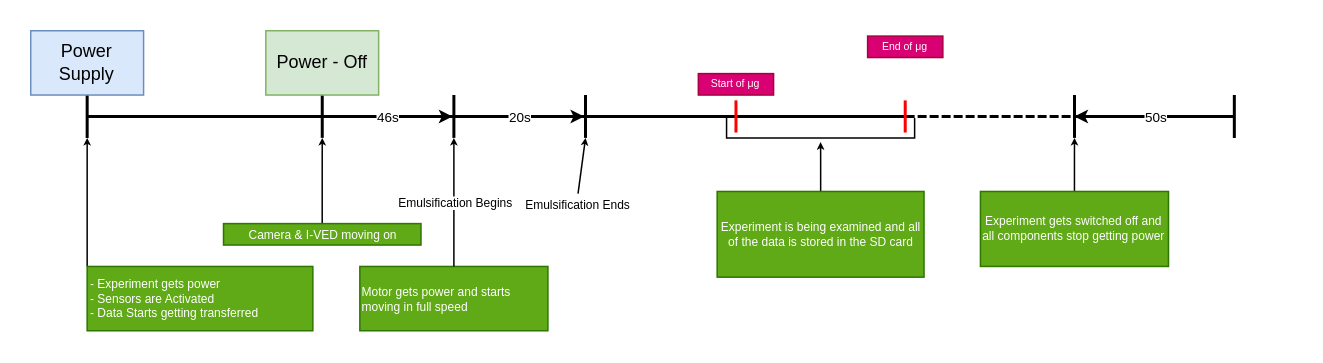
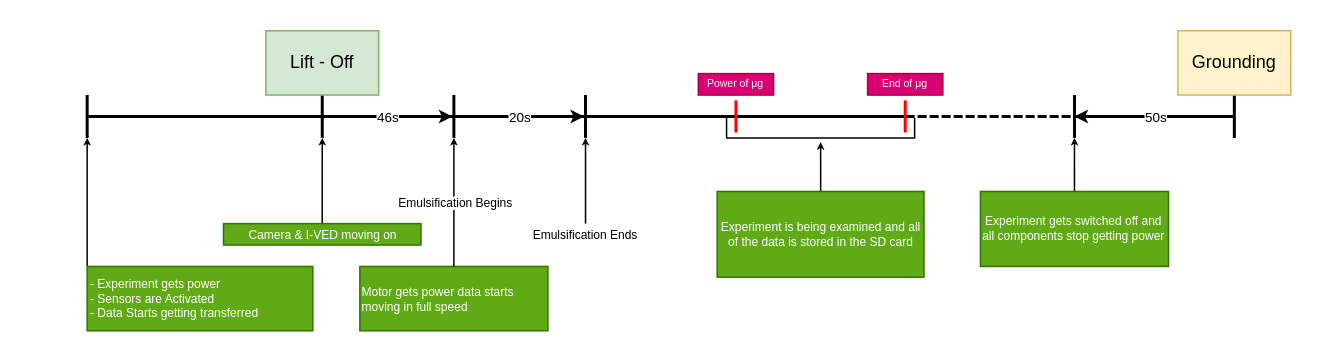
  <mxCell id="0" />
  <mxCell id="1" parent="0" />
  <mxCell id="2" value="" style="group" vertex="1" connectable="0" parent="1"><mxGeometry x="20" y="20" width="840" height="200" as="geometry" /></mxCell>
  <mxCell id="3" value="" style="shape=crossbar;whiteSpace=wrap;html=1;rounded=1;strokeWidth=2;" vertex="1" parent="2"><mxGeometry x="37.612" y="42.857" width="764.776" height="28.571" as="geometry" /></mxCell>
  <mxCell id="4" value="" style="line;strokeWidth=2;direction=south;html=1;perimeter=backbonePerimeter;points=[];outlineConnect=0;" vertex="1" parent="2"><mxGeometry x="188.06" y="42.857" width="12.537" height="28.571" as="geometry" /></mxCell>
- <mxCell id="5" value="Power - Off" style="text;html=1;strokeColor=#82b366;fillColor=#d5e8d4;align=center;verticalAlign=middle;whiteSpace=wrap;rounded=0;" vertex="1" parent="2"><mxGeometry x="156.716" width="75.224" height="42.857" as="geometry" /></mxCell>
- <mxCell id="7" value="Power Supply" style="text;html=1;strokeColor=#6c8ebf;fillColor=#dae8fc;align=center;verticalAlign=middle;whiteSpace=wrap;rounded=0;" vertex="1" parent="2"><mxGeometry width="75.224" height="42.857" as="geometry" /></mxCell>
+ <mxCell id="5" value="Lift - Off" style="text;html=1;strokeColor=#82b366;fillColor=#d5e8d4;align=center;verticalAlign=middle;whiteSpace=wrap;rounded=0;" vertex="1" parent="2"><mxGeometry x="156.716" width="75.224" height="42.857" as="geometry" /></mxCell>
+ <mxCell id="6" value="Grounding" style="text;html=1;strokeColor=#d6b656;fillColor=#fff2cc;align=center;verticalAlign=middle;whiteSpace=wrap;rounded=0;" vertex="1" parent="2"><mxGeometry x="764.776" width="75.224" height="42.857" as="geometry" /></mxCell>
  <mxCell id="8" style="edgeStyle=orthogonalEdgeStyle;rounded=0;orthogonalLoop=1;jettySize=auto;html=1;endSize=2;" edge="1" parent="2" source="9"><mxGeometry relative="1" as="geometry"><mxPoint x="194.328" y="71.429" as="targetPoint" /></mxGeometry></mxCell>
  <mxCell id="9" value="&lt;span style=&quot;font-size: 8px; background-color: initial;&quot;&gt;Camera &amp;amp; I-VED moving on&lt;/span&gt;" style="text;html=1;strokeColor=#2D7600;fillColor=#60a917;align=center;verticalAlign=middle;whiteSpace=wrap;rounded=0;fontColor=#ffffff;fontSize=8;spacing=2;" vertex="1" parent="2"><mxGeometry x="128.507" y="128.571" width="131.642" height="14.286" as="geometry" /></mxCell>
  <mxCell id="10" style="edgeStyle=orthogonalEdgeStyle;rounded=0;orthogonalLoop=1;jettySize=auto;html=1;entryX=0;entryY=1;entryDx=0;entryDy=0;entryPerimeter=0;endSize=2;" edge="1" parent="2" source="11" target="3"><mxGeometry relative="1" as="geometry"><mxPoint x="50.149" y="85.714" as="targetPoint" /><Array as="points"><mxPoint x="37.612" y="157.143" /><mxPoint x="37.612" y="157.143" /></Array></mxGeometry></mxCell>
  <mxCell id="11" value="&lt;span style=&quot;font-size: 8px; background-color: initial;&quot;&gt;- Experiment gets power&lt;br&gt;- Sensors are Activated&lt;br&gt;- Data Starts getting transferred&lt;br&gt;&lt;/span&gt;" style="text;html=1;strokeColor=#2D7600;fillColor=#60a917;align=left;verticalAlign=middle;whiteSpace=wrap;rounded=0;fontColor=#ffffff;fontSize=8;spacing=2;" vertex="1" parent="2"><mxGeometry x="37.612" y="157.143" width="150.448" height="42.857" as="geometry" /></mxCell>
  <mxCell id="12" value="" style="line;strokeWidth=2;direction=south;html=1;perimeter=backbonePerimeter;points=[];outlineConnect=0;" vertex="1" parent="2"><mxGeometry x="275.821" y="42.857" width="12.537" height="28.571" as="geometry" /></mxCell>
  <mxCell id="13" value="" style="line;strokeWidth=2;direction=south;html=1;perimeter=backbonePerimeter;points=[];outlineConnect=0;" vertex="1" parent="2"><mxGeometry x="363.582" y="42.857" width="12.537" height="28.571" as="geometry" /></mxCell>
  <mxCell id="14" value="" style="line;strokeWidth=2;direction=south;html=1;perimeter=backbonePerimeter;points=[];outlineConnect=0;fillStyle=solid;fillColor=none;strokeColor=#ff0000;" vertex="1" parent="2"><mxGeometry x="463.881" y="46.429" width="12.537" height="21.429" as="geometry" /></mxCell>
  <mxCell id="15" value="" style="line;strokeWidth=2;direction=south;html=1;perimeter=backbonePerimeter;points=[];outlineConnect=0;fillStyle=solid;fillColor=none;strokeColor=#ff0000;" vertex="1" parent="2"><mxGeometry x="576.716" y="46.429" width="12.537" height="21.429" as="geometry" /></mxCell>
- <mxCell id="16" value="Start of μg" style="text;html=1;strokeColor=#A50040;fillColor=#d80073;align=center;verticalAlign=middle;whiteSpace=wrap;rounded=0;fontColor=#ffffff;fontSize=7;" vertex="1" parent="2"><mxGeometry x="445.075" y="28.571" width="50.149" height="14.286" as="geometry" /></mxCell>
- <mxCell id="17" value="End of μg" style="text;html=1;strokeColor=#A50040;fillColor=#d80073;align=center;verticalAlign=middle;whiteSpace=wrap;rounded=0;fontColor=#ffffff;fontSize=7;" vertex="1" parent="2"><mxGeometry x="557.91" y="3.571" width="50.149" height="14.286" as="geometry" /></mxCell>
+ <mxCell id="16" value="Power of μg" style="text;html=1;strokeColor=#A50040;fillColor=#d80073;align=center;verticalAlign=middle;whiteSpace=wrap;rounded=0;fontColor=#ffffff;fontSize=7;" vertex="1" parent="2"><mxGeometry x="445.075" y="28.571" width="50.149" height="14.286" as="geometry" /></mxCell>
+ <mxCell id="17" value="End of μg" style="text;html=1;strokeColor=#A50040;fillColor=#d80073;align=center;verticalAlign=middle;whiteSpace=wrap;rounded=0;fontColor=#ffffff;fontSize=7;" vertex="1" parent="2"><mxGeometry x="557.91" y="28.571" width="50.149" height="14.286" as="geometry" /></mxCell>
  <mxCell id="18" value="" style="endArrow=classic;html=1;rounded=0;" edge="1" parent="2" source="4" target="12"><mxGeometry relative="1" as="geometry"><mxPoint x="263.284" y="71.429" as="sourcePoint" /><mxPoint x="300.896" y="85.714" as="targetPoint" /></mxGeometry></mxCell>
  <mxCell id="19" value="46s" style="edgeLabel;resizable=0;html=1;align=center;verticalAlign=middle;fontSize=9;" connectable="0" vertex="1" parent="18"><mxGeometry relative="1" as="geometry" /></mxCell>
  <mxCell id="20" value="" style="endArrow=classic;html=1;rounded=0;" edge="1" parent="2" source="12" target="13"><mxGeometry relative="1" as="geometry"><mxPoint x="278.328" y="100" as="sourcePoint" /><mxPoint x="363.582" y="100" as="targetPoint" /></mxGeometry></mxCell>
  <mxCell id="21" value="20s" style="edgeLabel;resizable=0;html=1;align=center;verticalAlign=middle;fontSize=9;" connectable="0" vertex="1" parent="20"><mxGeometry relative="1" as="geometry" /></mxCell>
  <mxCell id="22" value="" style="shape=partialRectangle;whiteSpace=wrap;html=1;bottom=1;right=1;left=1;top=0;fillColor=none;routingCenterX=-0.5;" vertex="1" parent="2"><mxGeometry x="463.881" y="57.143" width="125.373" height="14.286" as="geometry" /></mxCell>
- <mxCell id="23" value="&lt;span style=&quot;font-size: 8px; background-color: initial;&quot;&gt;Motor gets power and starts moving in full speed&lt;br&gt;&lt;/span&gt;" style="text;html=1;strokeColor=#2D7600;fillColor=#60a917;align=left;verticalAlign=middle;whiteSpace=wrap;rounded=0;fontColor=#ffffff;fontSize=8;spacing=2;" vertex="1" parent="2"><mxGeometry x="219.403" y="157.143" width="125.373" height="42.857" as="geometry" /></mxCell>
+ <mxCell id="23" value="&lt;span style=&quot;font-size: 8px; background-color: initial;&quot;&gt;Motor gets power data starts moving in full speed&lt;br&gt;&lt;/span&gt;" style="text;html=1;strokeColor=#2D7600;fillColor=#60a917;align=left;verticalAlign=middle;whiteSpace=wrap;rounded=0;fontColor=#ffffff;fontSize=8;spacing=2;" vertex="1" parent="2"><mxGeometry x="219.403" y="157.143" width="125.373" height="42.857" as="geometry" /></mxCell>
  <mxCell id="24" value="" style="endArrow=classic;html=1;rounded=0;exitX=0.5;exitY=0;exitDx=0;exitDy=0;endSize=2;" edge="1" parent="2" source="23"><mxGeometry relative="1" as="geometry"><mxPoint x="313.433" y="128.571" as="sourcePoint" /><mxPoint x="282.09" y="71.429" as="targetPoint" /></mxGeometry></mxCell>
  <mxCell id="25" value="Emulsification Begins" style="edgeLabel;resizable=0;html=1;align=center;verticalAlign=middle;fontSize=8;" connectable="0" vertex="1" parent="24"><mxGeometry relative="1" as="geometry" /></mxCell>
  <mxCell id="26" value="" style="endArrow=classic;html=1;rounded=0;endSize=2;exitX=0.5;exitY=0;exitDx=0;exitDy=0;" edge="1" parent="2" source="27"><mxGeometry relative="1" as="geometry"><mxPoint x="369.851" y="100" as="sourcePoint" /><mxPoint x="369.851" y="71.429" as="targetPoint" /></mxGeometry></mxCell>
- <mxCell id="27" value="Emulsification Ends" style="text;html=1;strokeColor=none;fillColor=none;align=center;verticalAlign=middle;whiteSpace=wrap;rounded=0;fontSize=8;" vertex="1" parent="2"><mxGeometry x="317.836" y="108.571" width="94.03" height="14.286" as="geometry" /></mxCell>
+ <mxCell id="27" value="Emulsification Ends" style="text;html=1;strokeColor=none;fillColor=none;align=center;verticalAlign=middle;whiteSpace=wrap;rounded=0;fontSize=8;" vertex="1" parent="2"><mxGeometry x="322.836" y="128.571" width="94.03" height="14.286" as="geometry" /></mxCell>
  <mxCell id="28" style="edgeStyle=orthogonalEdgeStyle;rounded=0;orthogonalLoop=1;jettySize=auto;html=1;entryX=0.5;entryY=1.196;entryDx=0;entryDy=0;entryPerimeter=0;endSize=2;" edge="1" parent="2" source="29" target="22"><mxGeometry relative="1" as="geometry" /></mxCell>
  <mxCell id="29" value="&lt;span style=&quot;font-size: 8px; background-color: initial;&quot;&gt;Experiment is being examined and all of the data is stored in the SD card&lt;br&gt;&lt;/span&gt;" style="text;html=1;strokeColor=#2D7600;fillColor=#60a917;align=center;verticalAlign=middle;whiteSpace=wrap;rounded=0;fontColor=#ffffff;fontSize=8;spacing=2;" vertex="1" parent="2"><mxGeometry x="457.612" y="107.143" width="137.91" height="57.143" as="geometry" /></mxCell>
  <mxCell id="30" value="" style="endArrow=classic;html=1;rounded=0;exitX=1;exitY=0.5;exitDx=0;exitDy=0;exitPerimeter=0;" edge="1" parent="2" source="3" target="32"><mxGeometry relative="1" as="geometry"><mxPoint x="651.94" y="135.257" as="sourcePoint" /><mxPoint x="738.448" y="135.257" as="targetPoint" /></mxGeometry></mxCell>
  <mxCell id="31" value="50s" style="edgeLabel;resizable=0;html=1;align=center;verticalAlign=middle;fontSize=9;" connectable="0" vertex="1" parent="30"><mxGeometry relative="1" as="geometry" /></mxCell>
  <mxCell id="32" value="" style="line;strokeWidth=2;direction=south;html=1;perimeter=backbonePerimeter;points=[];outlineConnect=0;" vertex="1" parent="2"><mxGeometry x="689.552" y="42.857" width="12.537" height="28.571" as="geometry" /></mxCell>
  <mxCell id="33" style="edgeStyle=orthogonalEdgeStyle;rounded=0;orthogonalLoop=1;jettySize=auto;html=1;endSize=2;" edge="1" parent="2" source="34"><mxGeometry relative="1" as="geometry"><mxPoint x="695.821" y="71.429" as="targetPoint" /></mxGeometry></mxCell>
  <mxCell id="34" value="&lt;span style=&quot;font-size: 8px; background-color: initial;&quot;&gt;Experiment gets switched off and all components stop getting power&lt;br&gt;&lt;/span&gt;" style="text;html=1;strokeColor=#2D7600;fillColor=#60a917;align=center;verticalAlign=middle;whiteSpace=wrap;rounded=0;fontColor=#ffffff;fontSize=8;spacing=2;" vertex="1" parent="2"><mxGeometry x="633.134" y="107.143" width="125.373" height="50" as="geometry" /></mxCell>
  <mxCell id="35" value="" style="endArrow=none;dashed=1;html=1;dashPattern=1 3;strokeWidth=2;rounded=0;exitX=1;exitY=0;exitDx=0;exitDy=0;strokeColor=#ffffff;" edge="1" parent="2" source="22" target="32"><mxGeometry width="50" height="50" relative="1" as="geometry"><mxPoint x="601.791" y="100" as="sourcePoint" /><mxPoint x="664.478" y="28.571" as="targetPoint" /></mxGeometry></mxCell>
